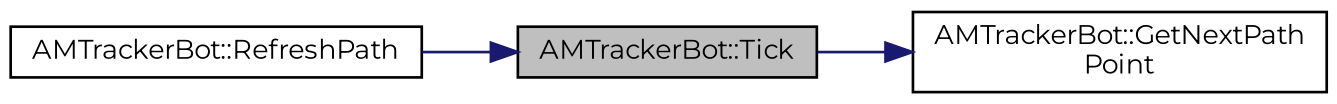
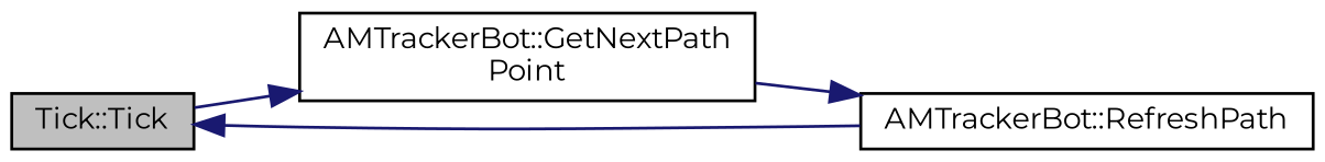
  digraph {
    fontname=Montserrat
    rankdir=LR
    node [color=black fillcolor=white fontname=Montserrat fontsize=10 shape=record style=filled]
    edge [color=midnightblue fontname=Montserrat fontsize=10 labelfontname=Helvetica labelfontsize=10 style=solid]
-   n1 [fillcolor=grey75 fontcolor=black height=0.2 label="AMTrackerBot::Tick" width=0.4]
+   n1 [fillcolor=grey75 fontcolor=black height=0.2 label="Tick::Tick" width=0.4]
    n2 [height=0.2 label="AMTrackerBot::GetNextPath\lPoint" width=0.4]
    n3 [height=0.2 label="AMTrackerBot::RefreshPath" width=0.4]
    n1 -> n2
+   n2 -> n3
    n3 -> n1
  }
